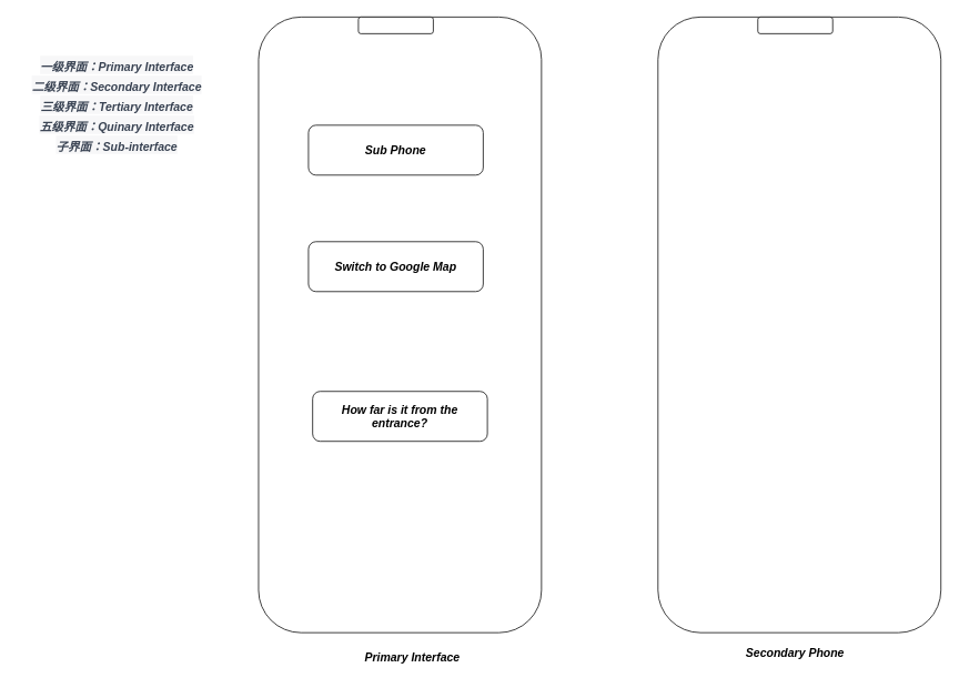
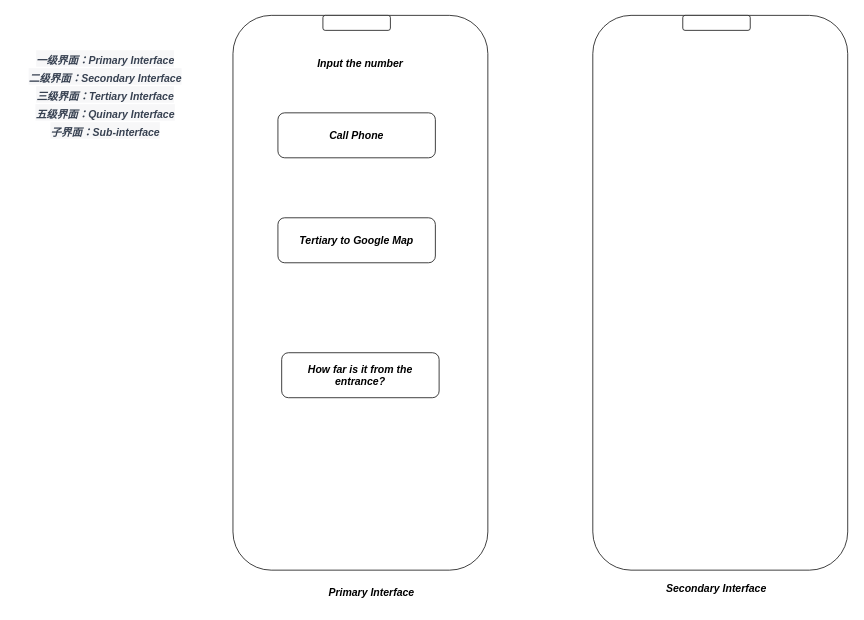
  <mxCell id="0" />
  <mxCell id="1" parent="0" />
  <mxCell id="2" value="" style="rounded=1;whiteSpace=wrap;html=1;" parent="1" vertex="1"><mxGeometry x="310" y="20" width="340" height="740" as="geometry" /></mxCell>
  <mxCell id="3" value="" style="rounded=1;whiteSpace=wrap;html=1;" parent="1" vertex="1"><mxGeometry x="430" y="20" width="90" height="20" as="geometry" /></mxCell>
  <mxCell id="4" value="&lt;b&gt;&lt;i&gt;&lt;font style=&quot;font-size: 14px&quot;&gt;Primary Interface&lt;/font&gt;&lt;/i&gt;&lt;/b&gt;" style="text;html=1;strokeColor=none;fillColor=none;align=center;verticalAlign=middle;whiteSpace=wrap;rounded=0;" parent="1" vertex="1"><mxGeometry x="420" y="775" width="150" height="30" as="geometry" /></mxCell>
  <mxCell id="5" value="" style="rounded=1;whiteSpace=wrap;html=1;" parent="1" vertex="1"><mxGeometry x="790" y="20" width="340" height="740" as="geometry" /></mxCell>
  <mxCell id="6" value="" style="rounded=1;whiteSpace=wrap;html=1;" parent="1" vertex="1"><mxGeometry x="910" y="20" width="90" height="20" as="geometry" /></mxCell>
- <mxCell id="7" value="&lt;b&gt;&lt;i&gt;&lt;font style=&quot;font-size: 14px&quot;&gt;Secondary Phone&lt;/font&gt;&lt;/i&gt;&lt;/b&gt;" style="text;html=1;strokeColor=none;fillColor=none;align=center;verticalAlign=middle;whiteSpace=wrap;rounded=0;" parent="1" vertex="1"><mxGeometry x="880" y="770" width="150" height="30" as="geometry" /></mxCell>
+ <mxCell id="7" value="&lt;b&gt;&lt;i&gt;&lt;font style=&quot;font-size: 14px&quot;&gt;Secondary Interface&lt;/font&gt;&lt;/i&gt;&lt;/b&gt;" style="text;html=1;strokeColor=none;fillColor=none;align=center;verticalAlign=middle;whiteSpace=wrap;rounded=0;" parent="1" vertex="1"><mxGeometry x="880" y="770" width="150" height="30" as="geometry" /></mxCell>
  <mxCell id="8" value="&lt;span style=&quot;color: rgb(55 , 65 , 81) ; font-family: , , , , &amp;#34;segoe ui&amp;#34; , &amp;#34;roboto&amp;#34; , &amp;#34;ubuntu&amp;#34; , &amp;#34;cantarell&amp;#34; , &amp;#34;noto sans&amp;#34; , sans-serif , &amp;#34;helvetica neue&amp;#34; , &amp;#34;arial&amp;#34; , &amp;#34;apple color emoji&amp;#34; , &amp;#34;segoe ui emoji&amp;#34; , &amp;#34;segoe ui symbol&amp;#34; , &amp;#34;noto color emoji&amp;#34; ; font-size: 20px ; background-color: rgb(247 , 247 , 248)&quot;&gt;&lt;b style=&quot;font-size: 14px&quot;&gt;&lt;i&gt;一级界面：Primary Interface&lt;br&gt;二级界面：Secondary Interface&lt;br&gt;三级界面：Tertiary Interface&lt;br&gt;五级界面：Quinary Interface&lt;br&gt;子界面：Sub-interface&lt;/i&gt;&lt;/b&gt;&lt;/span&gt;" style="text;html=1;strokeColor=none;fillColor=none;align=center;verticalAlign=middle;whiteSpace=wrap;rounded=0;fontSize=14;" parent="1" vertex="1"><mxGeometry x="20" y="60" width="240" height="130" as="geometry" /></mxCell>
- <mxCell id="9" value="&lt;font style=&quot;font-size: 14px&quot;&gt;&lt;b&gt;&lt;i&gt;Sub Phone&lt;/i&gt;&lt;/b&gt;&lt;/font&gt;" style="rounded=1;whiteSpace=wrap;html=1;" vertex="1" parent="1"><mxGeometry x="370" y="150" width="210" height="60" as="geometry" /></mxCell>
- <mxCell id="11" value="&lt;font style=&quot;font-size: 14px&quot;&gt;&lt;b&gt;&lt;i&gt;Switch to Google Map&lt;/i&gt;&lt;/b&gt;&lt;/font&gt;" style="rounded=1;whiteSpace=wrap;html=1;" vertex="1" parent="1"><mxGeometry x="370" y="290" width="210" height="60" as="geometry" /></mxCell>
+ <mxCell id="9" value="&lt;font style=&quot;font-size: 14px&quot;&gt;&lt;b&gt;&lt;i&gt;Call Phone&lt;/i&gt;&lt;/b&gt;&lt;/font&gt;" style="rounded=1;whiteSpace=wrap;html=1;" vertex="1" parent="1"><mxGeometry x="370" y="150" width="210" height="60" as="geometry" /></mxCell>
+ <mxCell id="10" value="&lt;font style=&quot;font-size: 14px&quot;&gt;&lt;b&gt;&lt;i&gt;Input the number&lt;/i&gt;&lt;/b&gt;&lt;/font&gt;" style="text;html=1;strokeColor=none;fillColor=none;align=center;verticalAlign=middle;whiteSpace=wrap;rounded=0;" vertex="1" parent="1"><mxGeometry x="385" y="70" width="190" height="30" as="geometry" /></mxCell>
+ <mxCell id="11" value="&lt;font style=&quot;font-size: 14px&quot;&gt;&lt;b&gt;&lt;i&gt;Tertiary to Google Map&lt;/i&gt;&lt;/b&gt;&lt;/font&gt;" style="rounded=1;whiteSpace=wrap;html=1;" vertex="1" parent="1"><mxGeometry x="370" y="290" width="210" height="60" as="geometry" /></mxCell>
  <mxCell id="12" value="&lt;font style=&quot;font-size: 14px&quot;&gt;&lt;b&gt;&lt;i&gt;How far is it from the entrance?&lt;/i&gt;&lt;/b&gt;&lt;/font&gt;" style="rounded=1;whiteSpace=wrap;html=1;" vertex="1" parent="1"><mxGeometry x="375" y="470" width="210" height="60" as="geometry" /></mxCell>
